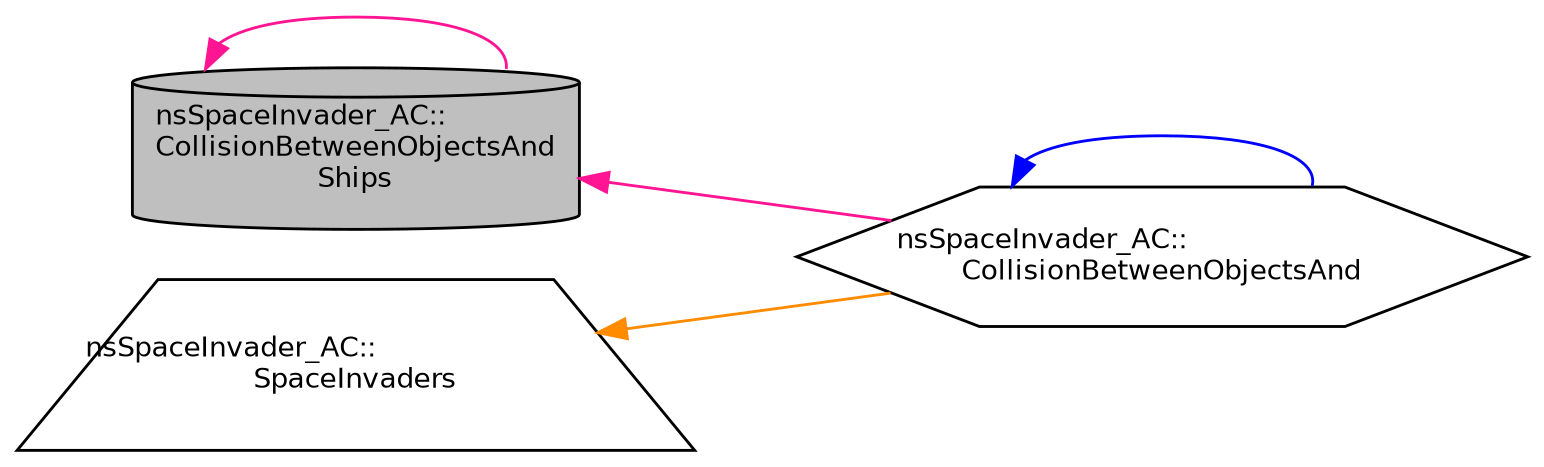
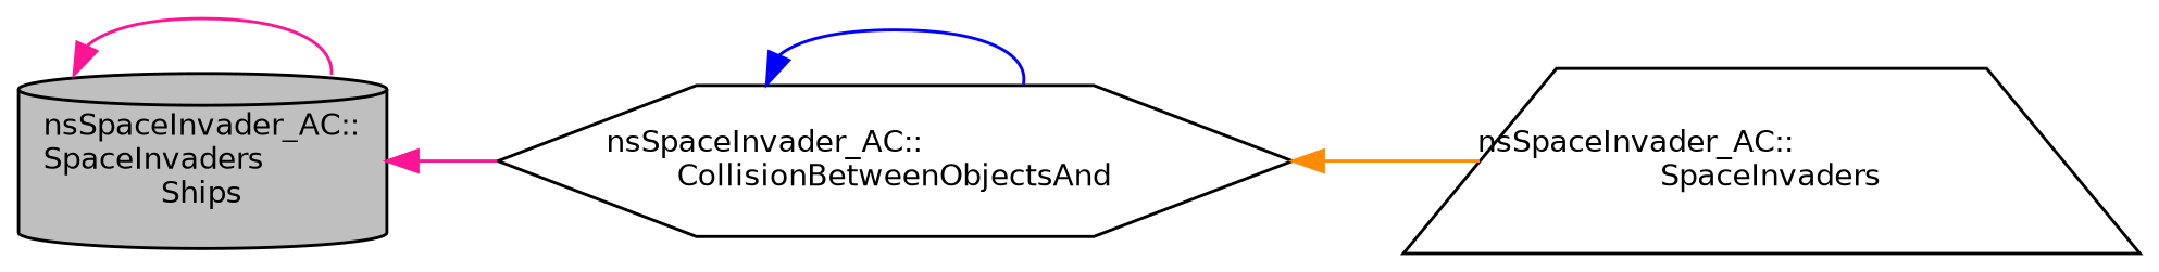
  digraph {
    rankdir=LR
    node [color=black fillcolor=white fontname=Helvetica fontsize=10 style=filled]
    edge [color=deeppink dir=back fontname=Helvetica fontsize=10 labelfontname=Helvetica labelfontsize=10 style=solid]
-   n1 [fillcolor=grey75 fontcolor=black height=0.2 label="nsSpaceInvader_AC::\lCollisionBetweenObjectsAnd\lShips" shape=cylinder width=0.4]
+   n1 [fillcolor=grey75 fontcolor=black height=0.2 label="nsSpaceInvader_AC::\lSpaceInvaders\lShips" shape=cylinder width=0.4]
    n2 [height=0.2 label="nsSpaceInvader_AC::\lCollisionBetweenObjectsAnd" shape=hexagon width=0.4]
    n3 [height=0.2 label="nsSpaceInvader_AC::\lSpaceInvaders" shape=trapezium width=0.4]
    n1 -> n1
    n1 -> n2
    n2 -> n2 [color=blue]
-   n3 -> n2 [color=darkorange]
+   n2 -> n3 [color=darkorange]
  }
